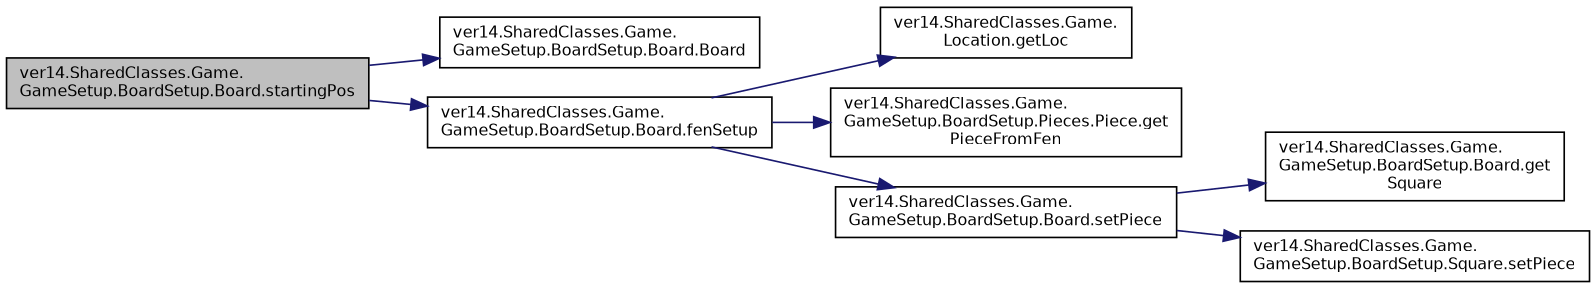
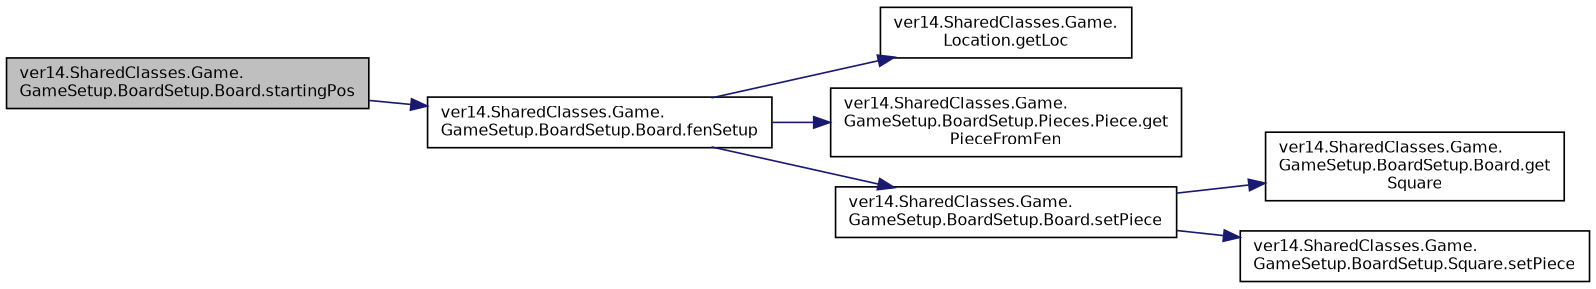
  digraph {
    rankdir=LR
    node [color=black fillcolor=white fontname=Helvetica fontsize=10 shape=record style=filled]
    edge [color=midnightblue fontname=Helvetica fontsize=10 labelfontname=Helvetica labelfontsize=10 style=solid]
    n1 [fillcolor=grey75 fontcolor=black height=0.2 label="ver14.SharedClasses.Game.\lGameSetup.BoardSetup.Board.startingPos" width=0.4]
-   n2 [height=0.2 label="ver14.SharedClasses.Game.\lGameSetup.BoardSetup.Board.Board" width=0.4]
    n3 [height=0.2 label="ver14.SharedClasses.Game.\lGameSetup.BoardSetup.Board.fenSetup" width=0.4]
    n4 [height=0.2 label="ver14.SharedClasses.Game.\lLocation.getLoc" width=0.4]
    n5 [height=0.2 label="ver14.SharedClasses.Game.\lGameSetup.BoardSetup.Pieces.Piece.get\lPieceFromFen" width=0.4]
    n6 [height=0.2 label="ver14.SharedClasses.Game.\lGameSetup.BoardSetup.Board.setPiece" width=0.4]
    n7 [height=0.2 label="ver14.SharedClasses.Game.\lGameSetup.BoardSetup.Board.get\lSquare" width=0.4]
    n8 [height=0.2 label="ver14.SharedClasses.Game.\lGameSetup.BoardSetup.Square.setPiece" width=0.4]
-   n1 -> n2
    n1 -> n3
    n3 -> n4
    n3 -> n5
    n3 -> n6
    n6 -> n7
    n6 -> n8
  }
